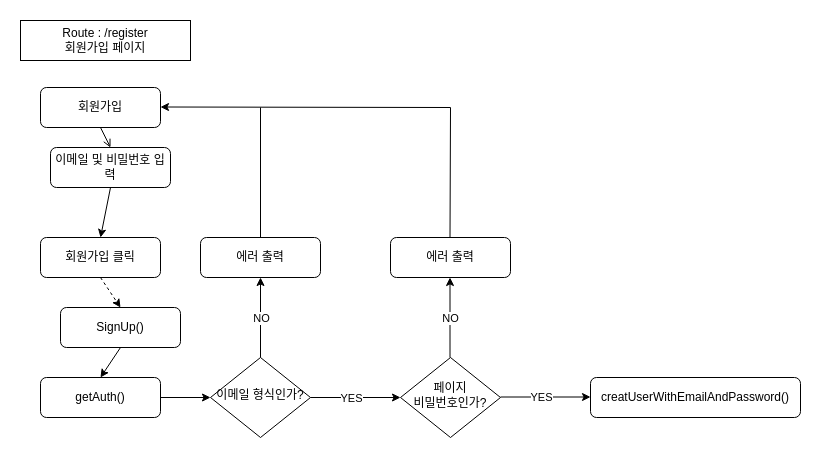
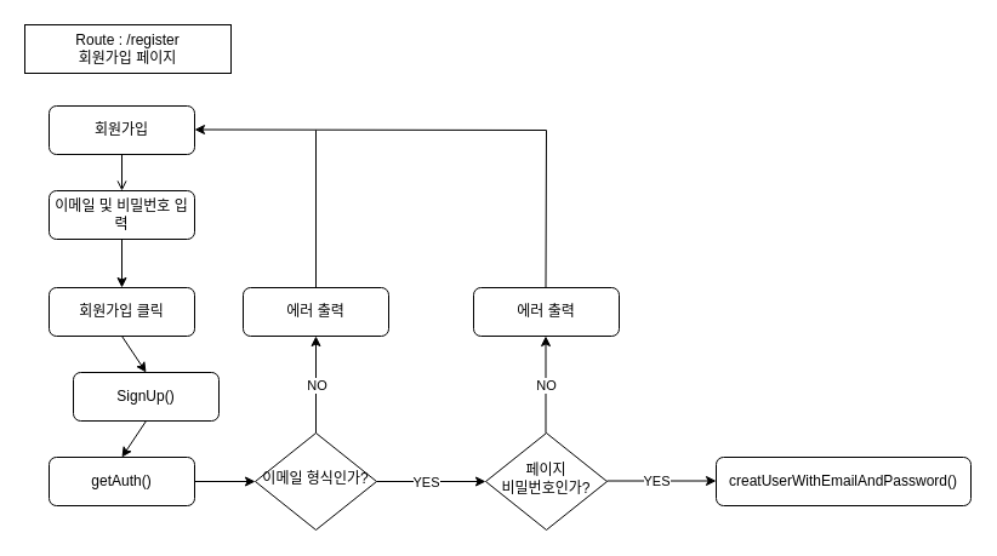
  <mxCell id="0" />
  <mxCell id="1" parent="0" />
  <mxCell id="2" value="Route : /register&lt;br&gt;회원가입 페이지" style="whiteSpace=wrap;html=1;fontSize=12;glass=0;strokeWidth=1;shadow=0;rounded=0;" vertex="1" parent="1"><mxGeometry x="20" y="20" width="170" height="40" as="geometry" /></mxCell>
  <mxCell id="3" value="회원가입" style="rounded=1;whiteSpace=wrap;html=1;fontSize=12;glass=0;strokeWidth=1;shadow=0;" vertex="1" parent="1"><mxGeometry x="40" y="87" width="120" height="40" as="geometry" /></mxCell>
  <mxCell id="4" value="이메일 형식인가?" style="rhombus;whiteSpace=wrap;html=1;shadow=0;fontFamily=Helvetica;fontSize=12;align=center;strokeWidth=1;spacing=6;spacingTop=-4;" vertex="1" parent="1"><mxGeometry x="210" y="357" width="100" height="80" as="geometry" /></mxCell>
- <mxCell id="5" value="이메일 및 비밀번호 입력" style="rounded=1;whiteSpace=wrap;html=1;fontSize=12;glass=0;strokeWidth=1;shadow=0;" vertex="1" parent="1"><mxGeometry x="50" y="147" width="120" height="40" as="geometry" /></mxCell>
+ <mxCell id="5" value="이메일 및 비밀번호 입력" style="rounded=1;whiteSpace=wrap;html=1;fontSize=12;glass=0;strokeWidth=1;shadow=0;" vertex="1" parent="1"><mxGeometry x="40" y="157" width="120" height="40" as="geometry" /></mxCell>
  <mxCell id="6" value="" style="endArrow=open;html=1;rounded=0;exitX=0.5;exitY=1;exitDx=0;exitDy=0;entryX=0.5;entryY=0;entryDx=0;entryDy=0;" edge="1" parent="1" source="3" target="5"><mxGeometry width="50" height="50" relative="1" as="geometry"><mxPoint x="90" y="176.5" as="sourcePoint" /><mxPoint x="150" y="176.5" as="targetPoint" /></mxGeometry></mxCell>
  <mxCell id="7" value="" style="endArrow=classic;html=1;rounded=0;exitX=0.5;exitY=1;exitDx=0;exitDy=0;" edge="1" parent="1" source="5"><mxGeometry width="50" height="50" relative="1" as="geometry"><mxPoint x="-90" y="266.5" as="sourcePoint" /><mxPoint x="100" y="237" as="targetPoint" /></mxGeometry></mxCell>
  <mxCell id="8" value="회원가입 클릭" style="rounded=1;whiteSpace=wrap;html=1;fontSize=12;glass=0;strokeWidth=1;shadow=0;" vertex="1" parent="1"><mxGeometry x="40" y="237" width="120" height="40" as="geometry" /></mxCell>
  <mxCell id="9" value="SignUp()" style="rounded=1;whiteSpace=wrap;html=1;fontSize=12;glass=0;strokeWidth=1;shadow=0;" vertex="1" parent="1"><mxGeometry x="60" y="307" width="120" height="40" as="geometry" /></mxCell>
- <mxCell id="10" value="" style="endArrow=classic;html=1;rounded=0;exitX=0.5;exitY=1;exitDx=0;exitDy=0;entryX=0.5;entryY=0;entryDx=0;entryDy=0;dashed=1;" edge="1" parent="1" source="8" target="9"><mxGeometry width="50" height="50" relative="1" as="geometry"><mxPoint x="60" y="327" as="sourcePoint" /><mxPoint x="110" y="277" as="targetPoint" /></mxGeometry></mxCell>
+ <mxCell id="10" value="" style="endArrow=classic;html=1;rounded=0;exitX=0.5;exitY=1;exitDx=0;exitDy=0;entryX=0.5;entryY=0;entryDx=0;entryDy=0;" edge="1" parent="1" source="8" target="9"><mxGeometry width="50" height="50" relative="1" as="geometry"><mxPoint x="60" y="327" as="sourcePoint" /><mxPoint x="110" y="277" as="targetPoint" /></mxGeometry></mxCell>
  <mxCell id="11" value="" style="endArrow=classic;html=1;rounded=0;exitX=0.5;exitY=1;exitDx=0;exitDy=0;" edge="1" parent="1" source="9"><mxGeometry width="50" height="50" relative="1" as="geometry"><mxPoint x="220" y="297" as="sourcePoint" /><mxPoint x="100" y="377" as="targetPoint" /></mxGeometry></mxCell>
  <mxCell id="12" value="" style="endArrow=classic;html=1;rounded=0;exitX=1;exitY=0.5;exitDx=0;exitDy=0;" edge="1" parent="1" source="13"><mxGeometry width="50" height="50" relative="1" as="geometry"><mxPoint x="60" y="337" as="sourcePoint" /><mxPoint x="210" y="397" as="targetPoint" /></mxGeometry></mxCell>
  <mxCell id="13" value="getAuth()" style="rounded=1;whiteSpace=wrap;html=1;fontSize=12;glass=0;strokeWidth=1;shadow=0;" vertex="1" parent="1"><mxGeometry x="40" y="377" width="120" height="40" as="geometry" /></mxCell>
  <mxCell id="14" value="" style="endArrow=classic;html=1;rounded=0;exitX=1;exitY=0.5;exitDx=0;exitDy=0;" edge="1" parent="1" source="4"><mxGeometry width="50" height="50" relative="1" as="geometry"><mxPoint x="450" y="407" as="sourcePoint" /><mxPoint x="400" y="397" as="targetPoint" /></mxGeometry></mxCell>
  <mxCell id="15" value="YES&lt;br&gt;" style="edgeLabel;html=1;align=center;verticalAlign=middle;resizable=0;points=[];" vertex="1" connectable="0" parent="14"><mxGeometry x="-0.43" y="3" relative="1" as="geometry"><mxPoint x="14" y="3" as="offset" /></mxGeometry></mxCell>
  <mxCell id="16" value="페이지&lt;br&gt;비밀번호인가?" style="rhombus;whiteSpace=wrap;html=1;shadow=0;fontFamily=Helvetica;fontSize=12;align=center;strokeWidth=1;spacing=6;spacingTop=-4;" vertex="1" parent="1"><mxGeometry x="400" y="357" width="100" height="80" as="geometry" /></mxCell>
  <mxCell id="17" value="" style="endArrow=classic;html=1;rounded=0;exitX=1;exitY=0.5;exitDx=0;exitDy=0;" edge="1" parent="1"><mxGeometry width="50" height="50" relative="1" as="geometry"><mxPoint x="500" y="396.5" as="sourcePoint" /><mxPoint x="590" y="396.5" as="targetPoint" /></mxGeometry></mxCell>
  <mxCell id="18" value="YES&lt;br&gt;" style="edgeLabel;html=1;align=center;verticalAlign=middle;resizable=0;points=[];" vertex="1" connectable="0" parent="17"><mxGeometry x="-0.43" y="3" relative="1" as="geometry"><mxPoint x="14" y="3" as="offset" /></mxGeometry></mxCell>
  <mxCell id="19" value="creatUserWithEmailAndPassword()" style="rounded=1;whiteSpace=wrap;html=1;fontSize=12;glass=0;strokeWidth=1;shadow=0;" vertex="1" parent="1"><mxGeometry x="590" y="377" width="210" height="40" as="geometry" /></mxCell>
  <mxCell id="20" value="에러 출력" style="rounded=1;whiteSpace=wrap;html=1;fontSize=12;glass=0;strokeWidth=1;shadow=0;" vertex="1" parent="1"><mxGeometry x="200" y="237" width="120" height="40" as="geometry" /></mxCell>
  <mxCell id="21" value="" style="endArrow=classic;html=1;rounded=0;exitX=0.5;exitY=0;exitDx=0;exitDy=0;" edge="1" parent="1"><mxGeometry width="50" height="50" relative="1" as="geometry"><mxPoint x="260" y="357" as="sourcePoint" /><mxPoint x="260" y="277" as="targetPoint" /></mxGeometry></mxCell>
  <mxCell id="22" value="NO&lt;br&gt;" style="edgeLabel;html=1;align=center;verticalAlign=middle;resizable=0;points=[];" vertex="1" connectable="0" parent="21"><mxGeometry x="0.15" y="1" relative="1" as="geometry"><mxPoint x="1" y="6" as="offset" /></mxGeometry></mxCell>
  <mxCell id="23" value="에러 출력" style="rounded=1;whiteSpace=wrap;html=1;fontSize=12;glass=0;strokeWidth=1;shadow=0;" vertex="1" parent="1"><mxGeometry x="390" y="237" width="120" height="40" as="geometry" /></mxCell>
  <mxCell id="24" value="" style="endArrow=classic;html=1;rounded=0;exitX=0.5;exitY=0;exitDx=0;exitDy=0;" edge="1" parent="1"><mxGeometry width="50" height="50" relative="1" as="geometry"><mxPoint x="449.5" y="357" as="sourcePoint" /><mxPoint x="449.5" y="277" as="targetPoint" /></mxGeometry></mxCell>
  <mxCell id="25" value="NO&lt;br&gt;" style="edgeLabel;html=1;align=center;verticalAlign=middle;resizable=0;points=[];" vertex="1" connectable="0" parent="24"><mxGeometry x="0.15" y="1" relative="1" as="geometry"><mxPoint x="1" y="6" as="offset" /></mxGeometry></mxCell>
  <mxCell id="26" value="" style="endArrow=none;html=1;rounded=0;exitX=0.5;exitY=0;exitDx=0;exitDy=0;" edge="1" parent="1" source="20"><mxGeometry width="50" height="50" relative="1" as="geometry"><mxPoint x="370" y="257" as="sourcePoint" /><mxPoint x="260" y="107" as="targetPoint" /></mxGeometry></mxCell>
  <mxCell id="27" value="" style="endArrow=none;html=1;rounded=0;exitX=0.5;exitY=0;exitDx=0;exitDy=0;" edge="1" parent="1"><mxGeometry width="50" height="50" relative="1" as="geometry"><mxPoint x="449.5" y="237" as="sourcePoint" /><mxPoint x="450" y="107" as="targetPoint" /></mxGeometry></mxCell>
  <mxCell id="28" value="" style="endArrow=classic;html=1;rounded=0;entryX=1;entryY=0.5;entryDx=0;entryDy=0;" edge="1" parent="1"><mxGeometry width="50" height="50" relative="1" as="geometry"><mxPoint x="450" y="107" as="sourcePoint" /><mxPoint x="160" y="106.5" as="targetPoint" /></mxGeometry></mxCell>
